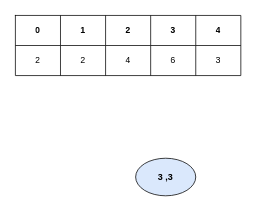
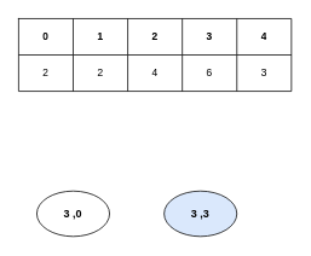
  <mxCell id="0" />
  <mxCell id="1" parent="0" />
  <mxCell id="2" value="" style="shape=table;startSize=0;container=1;collapsible=0;childLayout=tableLayout;" vertex="1" parent="1"><mxGeometry x="20" y="20" width="300" height="80" as="geometry" /></mxCell>
  <mxCell id="3" value="" style="shape=tableRow;horizontal=0;startSize=0;swimlaneHead=0;swimlaneBody=0;top=0;left=0;bottom=0;right=0;collapsible=0;dropTarget=0;fillColor=none;points=[[0,0.5],[1,0.5]];portConstraint=eastwest;" vertex="1" parent="2"><mxGeometry width="300" height="40" as="geometry" /></mxCell>
  <mxCell id="4" value="0" style="shape=partialRectangle;html=1;whiteSpace=wrap;connectable=0;overflow=hidden;fillColor=none;top=0;left=0;bottom=0;right=0;pointerEvents=1;fontStyle=1" vertex="1" parent="3"><mxGeometry width="60" height="40" as="geometry"><mxRectangle width="60" height="40" as="alternateBounds" /></mxGeometry></mxCell>
  <mxCell id="5" value="1" style="shape=partialRectangle;html=1;whiteSpace=wrap;connectable=0;overflow=hidden;fillColor=none;top=0;left=0;bottom=0;right=0;pointerEvents=1;fontStyle=1" vertex="1" parent="3"><mxGeometry x="60" width="60" height="40" as="geometry"><mxRectangle width="60" height="40" as="alternateBounds" /></mxGeometry></mxCell>
  <mxCell id="6" value="2" style="shape=partialRectangle;html=1;whiteSpace=wrap;connectable=0;overflow=hidden;fillColor=none;top=0;left=0;bottom=0;right=0;pointerEvents=1;fontStyle=1" vertex="1" parent="3"><mxGeometry x="120" width="60" height="40" as="geometry"><mxRectangle width="60" height="40" as="alternateBounds" /></mxGeometry></mxCell>
  <mxCell id="7" value="3" style="shape=partialRectangle;html=1;whiteSpace=wrap;connectable=0;overflow=hidden;fillColor=none;top=0;left=0;bottom=0;right=0;pointerEvents=1;fontStyle=1" vertex="1" parent="3"><mxGeometry x="180" width="60" height="40" as="geometry"><mxRectangle width="60" height="40" as="alternateBounds" /></mxGeometry></mxCell>
  <mxCell id="8" value="4" style="shape=partialRectangle;html=1;whiteSpace=wrap;connectable=0;overflow=hidden;fillColor=none;top=0;left=0;bottom=0;right=0;pointerEvents=1;fontStyle=1" vertex="1" parent="3"><mxGeometry x="240" width="60" height="40" as="geometry"><mxRectangle width="60" height="40" as="alternateBounds" /></mxGeometry></mxCell>
  <mxCell id="9" value="" style="shape=tableRow;horizontal=0;startSize=0;swimlaneHead=0;swimlaneBody=0;top=0;left=0;bottom=0;right=0;collapsible=0;dropTarget=0;fillColor=none;points=[[0,0.5],[1,0.5]];portConstraint=eastwest;" vertex="1" parent="2"><mxGeometry y="40" width="300" height="40" as="geometry" /></mxCell>
  <mxCell id="10" value="2" style="shape=partialRectangle;html=1;whiteSpace=wrap;connectable=0;overflow=hidden;fillColor=none;top=0;left=0;bottom=0;right=0;pointerEvents=1;" vertex="1" parent="9"><mxGeometry width="60" height="40" as="geometry"><mxRectangle width="60" height="40" as="alternateBounds" /></mxGeometry></mxCell>
  <mxCell id="11" value="2" style="shape=partialRectangle;html=1;whiteSpace=wrap;connectable=0;overflow=hidden;fillColor=none;top=0;left=0;bottom=0;right=0;pointerEvents=1;" vertex="1" parent="9"><mxGeometry x="60" width="60" height="40" as="geometry"><mxRectangle width="60" height="40" as="alternateBounds" /></mxGeometry></mxCell>
  <mxCell id="12" value="4" style="shape=partialRectangle;html=1;whiteSpace=wrap;connectable=0;overflow=hidden;fillColor=none;top=0;left=0;bottom=0;right=0;pointerEvents=1;" vertex="1" parent="9"><mxGeometry x="120" width="60" height="40" as="geometry"><mxRectangle width="60" height="40" as="alternateBounds" /></mxGeometry></mxCell>
  <mxCell id="13" value="6" style="shape=partialRectangle;html=1;whiteSpace=wrap;connectable=0;overflow=hidden;fillColor=none;top=0;left=0;bottom=0;right=0;pointerEvents=1;" vertex="1" parent="9"><mxGeometry x="180" width="60" height="40" as="geometry"><mxRectangle width="60" height="40" as="alternateBounds" /></mxGeometry></mxCell>
  <mxCell id="14" value="3" style="shape=partialRectangle;html=1;whiteSpace=wrap;connectable=0;overflow=hidden;fillColor=none;top=0;left=0;bottom=0;right=0;pointerEvents=1;" vertex="1" parent="9"><mxGeometry x="240" width="60" height="40" as="geometry"><mxRectangle width="60" height="40" as="alternateBounds" /></mxGeometry></mxCell>
+ <mxCell id="15" value="3 ,0" style="ellipse;whiteSpace=wrap;html=1;fontStyle=1" vertex="1" parent="1"><mxGeometry x="40" y="210" width="80" height="50" as="geometry" /></mxCell>
  <mxCell id="16" value="3 ,3" style="ellipse;whiteSpace=wrap;html=1;fontStyle=1;fillColor=#dae8fc;" vertex="1" parent="1"><mxGeometry x="180" y="210" width="80" height="50" as="geometry" /></mxCell>
